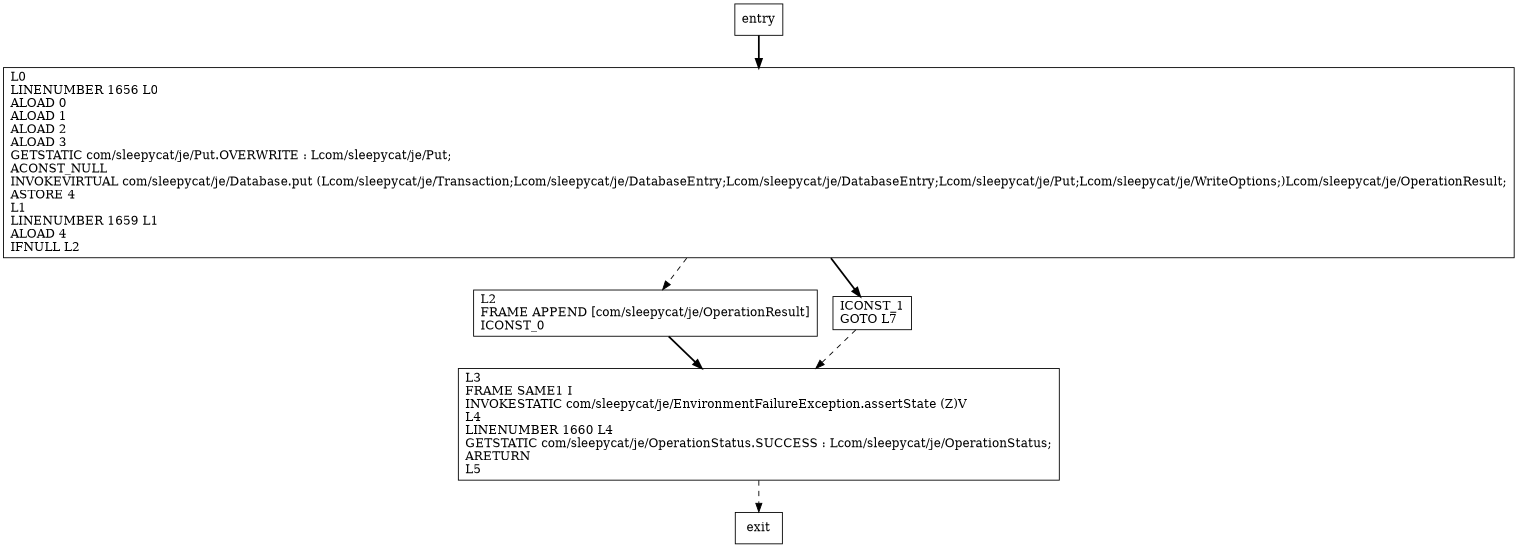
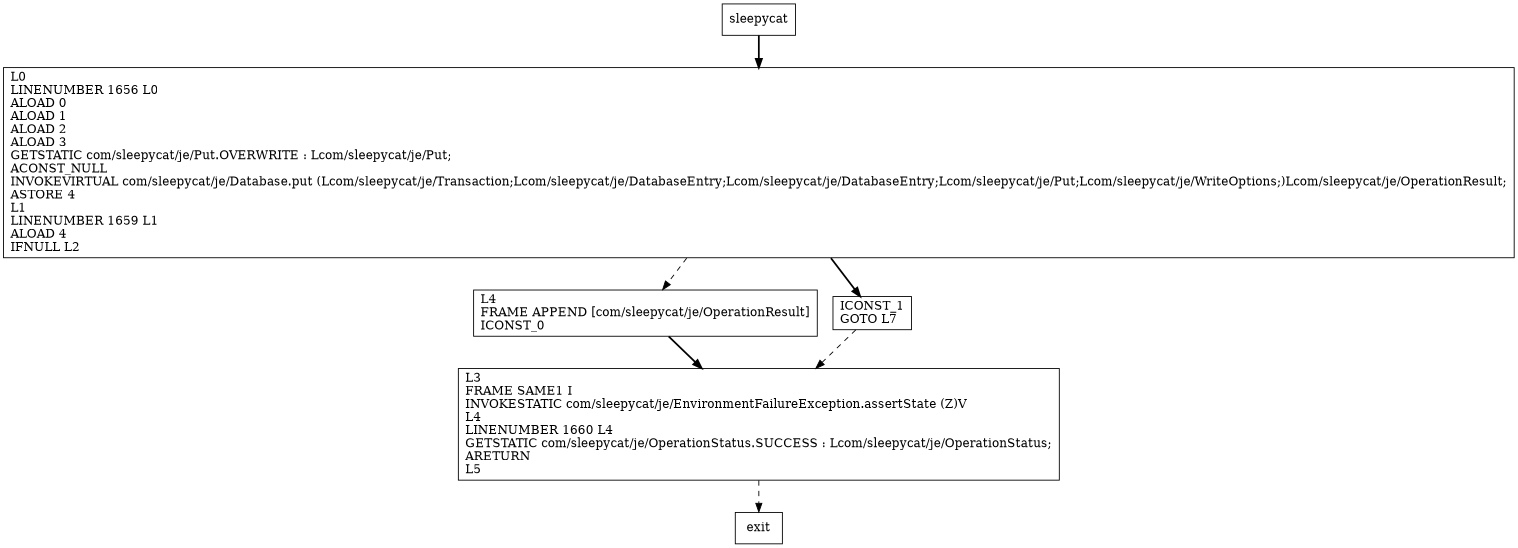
  digraph {
    node [shape=record]
    edge [style=bold]
-   n1 [label="L2\lFRAME APPEND [com/sleepycat/je/OperationResult]\lICONST_0\l"]
+   n1 [label="L4\lFRAME APPEND [com/sleepycat/je/OperationResult]\lICONST_0\l"]
    n2 [label="L3\lFRAME SAME1 I\lINVOKESTATIC com/sleepycat/je/EnvironmentFailureException.assertState (Z)V\lL4\lLINENUMBER 1660 L4\lGETSTATIC com/sleepycat/je/OperationStatus.SUCCESS : Lcom/sleepycat/je/OperationStatus;\lARETURN\lL5\l"]
    exit
    n4 [label="ICONST_1\lGOTO L7\l"]
    n5 [label="L0\lLINENUMBER 1656 L0\lALOAD 0\lALOAD 1\lALOAD 2\lALOAD 3\lGETSTATIC com/sleepycat/je/Put.OVERWRITE : Lcom/sleepycat/je/Put;\lACONST_NULL\lINVOKEVIRTUAL com/sleepycat/je/Database.put (Lcom/sleepycat/je/Transaction;Lcom/sleepycat/je/DatabaseEntry;Lcom/sleepycat/je/DatabaseEntry;Lcom/sleepycat/je/Put;Lcom/sleepycat/je/WriteOptions;)Lcom/sleepycat/je/OperationResult;\lASTORE 4\lL1\lLINENUMBER 1659 L1\lALOAD 4\lIFNULL L2\l"]
-   entry
+   entry [label=sleepycat]
    n1 -> n2
    n2 -> exit [style=dashed]
    n4 -> n2 [style=dashed]
    n5 -> n1 [style=dashed]
    n5 -> n4
    entry -> n5
  }
